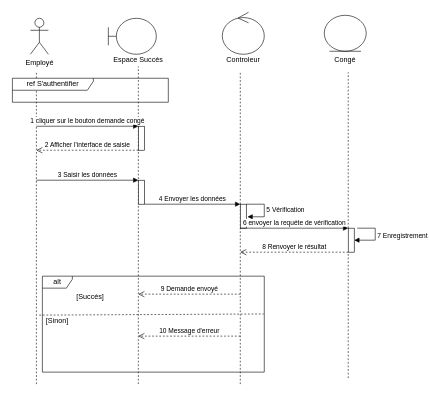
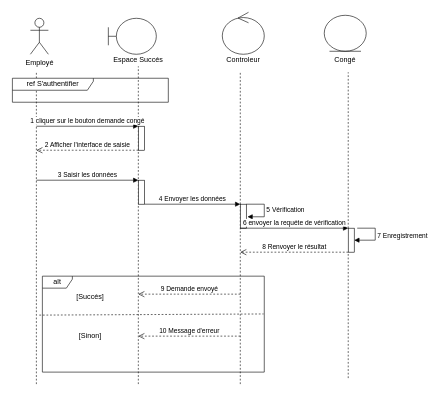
  <mxCell id="0" />
  <mxCell id="1" parent="0" />
  <mxCell id="2" value="Employé" style="shape=umlActor;verticalLabelPosition=bottom;verticalAlign=top;html=1;" vertex="1" parent="1"><mxGeometry x="50" y="30" width="30" height="60" as="geometry" /></mxCell>
  <mxCell id="3" value="" style="shape=umlBoundary;whiteSpace=wrap;html=1;" vertex="1" parent="1"><mxGeometry x="180" y="30" width="80" height="60" as="geometry" /></mxCell>
  <mxCell id="4" value="" style="ellipse;shape=umlEntity;whiteSpace=wrap;html=1;" vertex="1" parent="1"><mxGeometry x="540" y="25" width="70" height="60" as="geometry" /></mxCell>
  <mxCell id="5" value="" style="ellipse;shape=umlControl;whiteSpace=wrap;html=1;" vertex="1" parent="1"><mxGeometry x="370" y="20" width="70" height="70" as="geometry" /></mxCell>
  <mxCell id="6" value="Espace Succés" style="text;html=1;strokeColor=none;fillColor=none;align=center;verticalAlign=middle;whiteSpace=wrap;rounded=0;" vertex="1" parent="1"><mxGeometry x="150" y="90" width="160" height="20" as="geometry" /></mxCell>
  <mxCell id="7" value="Controleur" style="text;html=1;strokeColor=none;fillColor=none;align=center;verticalAlign=middle;whiteSpace=wrap;rounded=0;" vertex="1" parent="1"><mxGeometry x="385" y="90" width="40" height="20" as="geometry" /></mxCell>
  <mxCell id="8" value="Congé" style="text;html=1;strokeColor=none;fillColor=none;align=center;verticalAlign=middle;whiteSpace=wrap;rounded=0;" vertex="1" parent="1"><mxGeometry x="555" y="90" width="40" height="20" as="geometry" /></mxCell>
  <mxCell id="9" style="edgeStyle=orthogonalEdgeStyle;rounded=0;orthogonalLoop=1;jettySize=auto;html=1;exitX=0.5;exitY=1;exitDx=0;exitDy=0;" edge="1" parent="1" source="7" target="7"><mxGeometry relative="1" as="geometry" /></mxCell>
  <mxCell id="10" value="" style="endArrow=none;dashed=1;html=1;" edge="1" parent="1"><mxGeometry width="50" height="50" relative="1" as="geometry"><mxPoint x="60" y="640" as="sourcePoint" /><mxPoint x="60" y="120" as="targetPoint" /></mxGeometry></mxCell>
  <mxCell id="11" value="" style="endArrow=none;dashed=1;html=1;entryX=0.5;entryY=1;entryDx=0;entryDy=0;" edge="1" parent="1" target="6"><mxGeometry width="50" height="50" relative="1" as="geometry"><mxPoint x="230" y="640" as="sourcePoint" /><mxPoint x="250" y="140" as="targetPoint" /></mxGeometry></mxCell>
  <mxCell id="12" value="" style="endArrow=none;dashed=1;html=1;" edge="1" parent="1"><mxGeometry width="50" height="50" relative="1" as="geometry"><mxPoint x="400" y="640" as="sourcePoint" /><mxPoint x="400" y="120" as="targetPoint" /></mxGeometry></mxCell>
  <mxCell id="13" value="" style="endArrow=none;dashed=1;html=1;startArrow=none;" edge="1" parent="1" source="24"><mxGeometry width="50" height="50" relative="1" as="geometry"><mxPoint x="580" y="630" as="sourcePoint" /><mxPoint x="580" y="120" as="targetPoint" /></mxGeometry></mxCell>
  <mxCell id="14" value="ref S'authentifier" style="shape=umlFrame;whiteSpace=wrap;html=1;width=135;height=20;" vertex="1" parent="1"><mxGeometry x="20" y="130" width="260" height="40" as="geometry" /></mxCell>
  <mxCell id="15" value="1 cliquer sur le bouton demande congé" style="html=1;verticalAlign=bottom;endArrow=block;" edge="1" parent="1"><mxGeometry width="80" relative="1" as="geometry"><mxPoint x="60" y="210" as="sourcePoint" /><mxPoint x="230" y="210" as="targetPoint" /></mxGeometry></mxCell>
  <mxCell id="16" value="" style="html=1;points=[];perimeter=orthogonalPerimeter;" vertex="1" parent="1"><mxGeometry x="230" y="210" width="10" height="40" as="geometry" /></mxCell>
  <mxCell id="17" value="2 Afficher l'interface de saisie" style="html=1;verticalAlign=bottom;endArrow=open;dashed=1;endSize=8;" edge="1" parent="1"><mxGeometry relative="1" as="geometry"><mxPoint x="230" y="250" as="sourcePoint" /><mxPoint x="60" y="250" as="targetPoint" /></mxGeometry></mxCell>
  <mxCell id="18" value="3 Saisir les données" style="html=1;verticalAlign=bottom;endArrow=block;" edge="1" parent="1"><mxGeometry width="80" relative="1" as="geometry"><mxPoint x="60" y="300" as="sourcePoint" /><mxPoint x="230" y="300" as="targetPoint" /></mxGeometry></mxCell>
  <mxCell id="19" value="" style="html=1;points=[];perimeter=orthogonalPerimeter;" vertex="1" parent="1"><mxGeometry x="230" y="300" width="10" height="40" as="geometry" /></mxCell>
  <mxCell id="20" value="4 Envoyer les données" style="html=1;verticalAlign=bottom;endArrow=block;" edge="1" parent="1"><mxGeometry width="80" relative="1" as="geometry"><mxPoint x="240" y="340" as="sourcePoint" /><mxPoint x="400" y="340" as="targetPoint" /></mxGeometry></mxCell>
  <mxCell id="21" value="" style="html=1;points=[];perimeter=orthogonalPerimeter;" vertex="1" parent="1"><mxGeometry x="400" y="340" width="10" height="40" as="geometry" /></mxCell>
  <mxCell id="22" value="5 Vérification" style="edgeStyle=orthogonalEdgeStyle;html=1;align=left;spacingLeft=2;endArrow=block;rounded=0;entryX=1.2;entryY=0.525;entryDx=0;entryDy=0;entryPerimeter=0;" edge="1" parent="1" target="21"><mxGeometry relative="1" as="geometry"><mxPoint x="410" y="340" as="sourcePoint" /><Array as="points"><mxPoint x="440" y="340" /><mxPoint x="440" y="361" /></Array><mxPoint x="415" y="360" as="targetPoint" /></mxGeometry></mxCell>
  <mxCell id="23" value="6 envoyer la requéte de vérification" style="html=1;verticalAlign=bottom;endArrow=block;" edge="1" parent="1"><mxGeometry width="80" relative="1" as="geometry"><mxPoint x="400" y="380" as="sourcePoint" /><mxPoint x="580" y="380" as="targetPoint" /></mxGeometry></mxCell>
  <mxCell id="24" value="" style="html=1;points=[];perimeter=orthogonalPerimeter;" vertex="1" parent="1"><mxGeometry x="580" y="380" width="10" height="40" as="geometry" /></mxCell>
  <mxCell id="25" value="" style="endArrow=none;dashed=1;html=1;startArrow=none;" edge="1" parent="1" target="24"><mxGeometry width="50" height="50" relative="1" as="geometry"><mxPoint x="580" y="630" as="sourcePoint" /><mxPoint x="580" y="120" as="targetPoint" /></mxGeometry></mxCell>
  <mxCell id="26" value="7 Enregistrement" style="edgeStyle=orthogonalEdgeStyle;html=1;align=left;spacingLeft=2;endArrow=block;rounded=0;entryX=1;entryY=0.5;entryDx=0;entryDy=0;entryPerimeter=0;" edge="1" parent="1" target="24"><mxGeometry relative="1" as="geometry"><mxPoint x="595" y="380" as="sourcePoint" /><Array as="points"><mxPoint x="625" y="380" /><mxPoint x="625" y="400" /></Array><mxPoint x="600" y="400" as="targetPoint" /></mxGeometry></mxCell>
  <mxCell id="27" value="8 Renvoyer le résultat" style="html=1;verticalAlign=bottom;endArrow=open;dashed=1;endSize=8;" edge="1" parent="1"><mxGeometry relative="1" as="geometry"><mxPoint x="580" y="420" as="sourcePoint" /><mxPoint x="400" y="420" as="targetPoint" /></mxGeometry></mxCell>
  <mxCell id="28" value="alt" style="shape=umlFrame;whiteSpace=wrap;html=1;width=50;height=20;" vertex="1" parent="1"><mxGeometry x="70" y="460" width="370" height="160" as="geometry" /></mxCell>
  <mxCell id="29" value="9 Demande envoyé" style="html=1;verticalAlign=bottom;endArrow=open;dashed=1;endSize=8;" edge="1" parent="1"><mxGeometry relative="1" as="geometry"><mxPoint x="400" y="490" as="sourcePoint" /><mxPoint x="230" y="490" as="targetPoint" /></mxGeometry></mxCell>
  <mxCell id="30" value="[Succés]" style="text;html=1;strokeColor=none;fillColor=none;align=center;verticalAlign=middle;whiteSpace=wrap;rounded=0;" vertex="1" parent="1"><mxGeometry x="130" y="485" width="40" height="20" as="geometry" /></mxCell>
  <mxCell id="31" value="" style="endArrow=none;dashed=1;html=1;exitX=-0.014;exitY=0.406;exitDx=0;exitDy=0;exitPerimeter=0;entryX=0.997;entryY=0.394;entryDx=0;entryDy=0;entryPerimeter=0;" edge="1" parent="1" source="28" target="28"><mxGeometry width="50" height="50" relative="1" as="geometry"><mxPoint x="390" y="560" as="sourcePoint" /><mxPoint x="439" y="527" as="targetPoint" /></mxGeometry></mxCell>
- <mxCell id="32" value="[Sinon]" style="text;html=1;strokeColor=none;fillColor=none;align=center;verticalAlign=middle;whiteSpace=wrap;rounded=0;" vertex="1" parent="1"><mxGeometry x="75" y="525" width="40" height="20" as="geometry" /></mxCell>
+ <mxCell id="32" value="[Sinon]" style="text;html=1;strokeColor=none;fillColor=none;align=center;verticalAlign=middle;whiteSpace=wrap;rounded=0;" vertex="1" parent="1"><mxGeometry x="130" y="550" width="40" height="20" as="geometry" /></mxCell>
  <mxCell id="33" value="10 Message d'erreur" style="html=1;verticalAlign=bottom;endArrow=open;dashed=1;endSize=8;" edge="1" parent="1"><mxGeometry relative="1" as="geometry"><mxPoint x="400" y="560" as="sourcePoint" /><mxPoint x="230" y="560" as="targetPoint" /></mxGeometry></mxCell>
